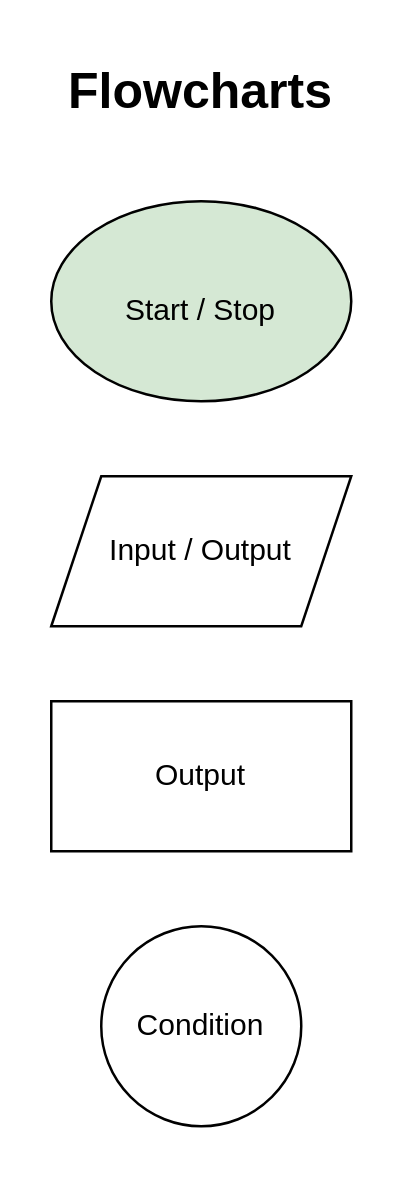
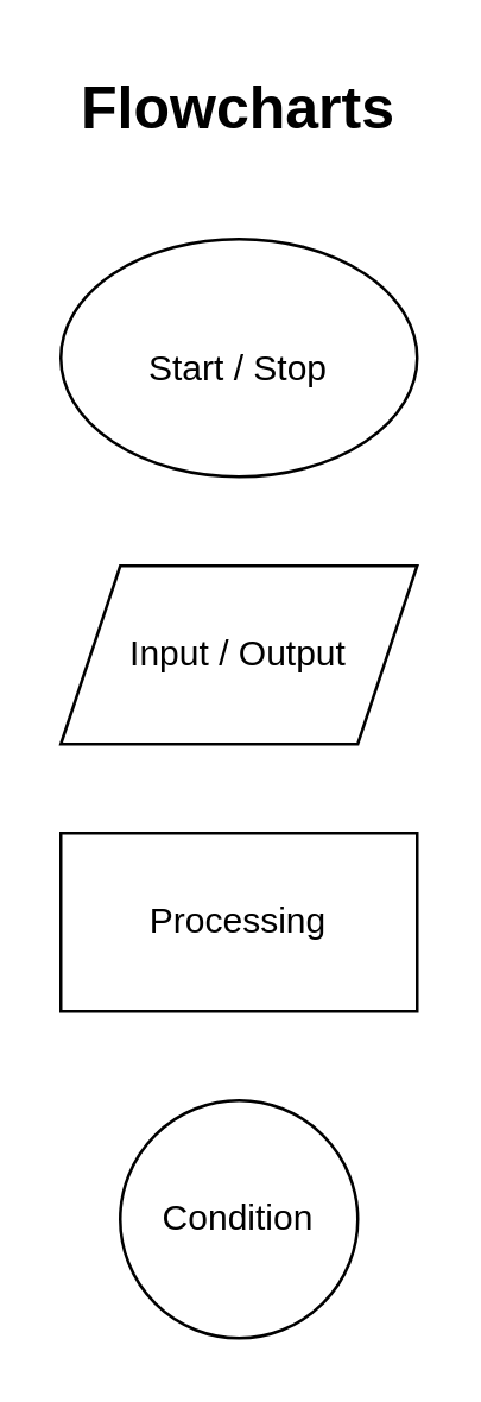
  <mxCell id="0" />
  <mxCell id="1" parent="0" />
  <mxCell id="2" value="&lt;font size=&quot;1&quot; style=&quot;&quot;&gt;&lt;b style=&quot;font-size: 20px;&quot;&gt;Flowcharts&lt;/b&gt;&lt;/font&gt;" style="text;html=1;strokeColor=none;fillColor=none;align=center;verticalAlign=middle;whiteSpace=wrap;rounded=0;" vertex="1" parent="1"><mxGeometry x="50" y="20" width="60" height="30" as="geometry" /></mxCell>
- <mxCell id="3" value="&lt;font style=&quot;font-size: 12px;&quot;&gt;Start / Stop&lt;br&gt;&lt;/font&gt;" style="ellipse;whiteSpace=wrap;html=1;fontSize=20;fillColor=#d5e8d4;" vertex="1" parent="1"><mxGeometry x="20" y="80" width="120" height="80" as="geometry" /></mxCell>
+ <mxCell id="3" value="&lt;font style=&quot;font-size: 12px;&quot;&gt;Start / Stop&lt;br&gt;&lt;/font&gt;" style="ellipse;whiteSpace=wrap;html=1;fontSize=20;" vertex="1" parent="1"><mxGeometry x="20" y="80" width="120" height="80" as="geometry" /></mxCell>
  <mxCell id="4" value="Input / Output" style="shape=parallelogram;perimeter=parallelogramPerimeter;whiteSpace=wrap;html=1;fixedSize=1;fontSize=12;" vertex="1" parent="1"><mxGeometry x="20" y="190" width="120" height="60" as="geometry" /></mxCell>
- <mxCell id="5" value="Output" style="rounded=0;whiteSpace=wrap;html=1;fontSize=12;" vertex="1" parent="1"><mxGeometry x="20" y="280" width="120" height="60" as="geometry" /></mxCell>
+ <mxCell id="5" value="Processing" style="rounded=0;whiteSpace=wrap;html=1;fontSize=12;" vertex="1" parent="1"><mxGeometry x="20" y="280" width="120" height="60" as="geometry" /></mxCell>
  <mxCell id="6" value="Condition" style="ellipse;whiteSpace=wrap;html=1;fontSize=12;" vertex="1" parent="1"><mxGeometry x="40" y="370" width="80" height="80" as="geometry" /></mxCell>
